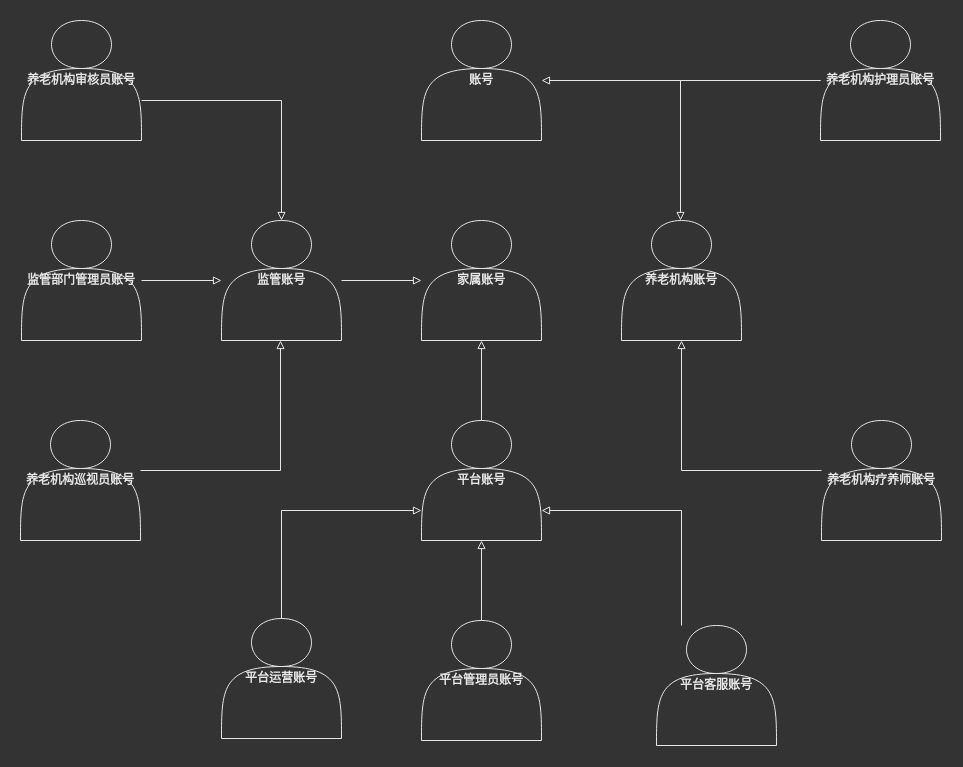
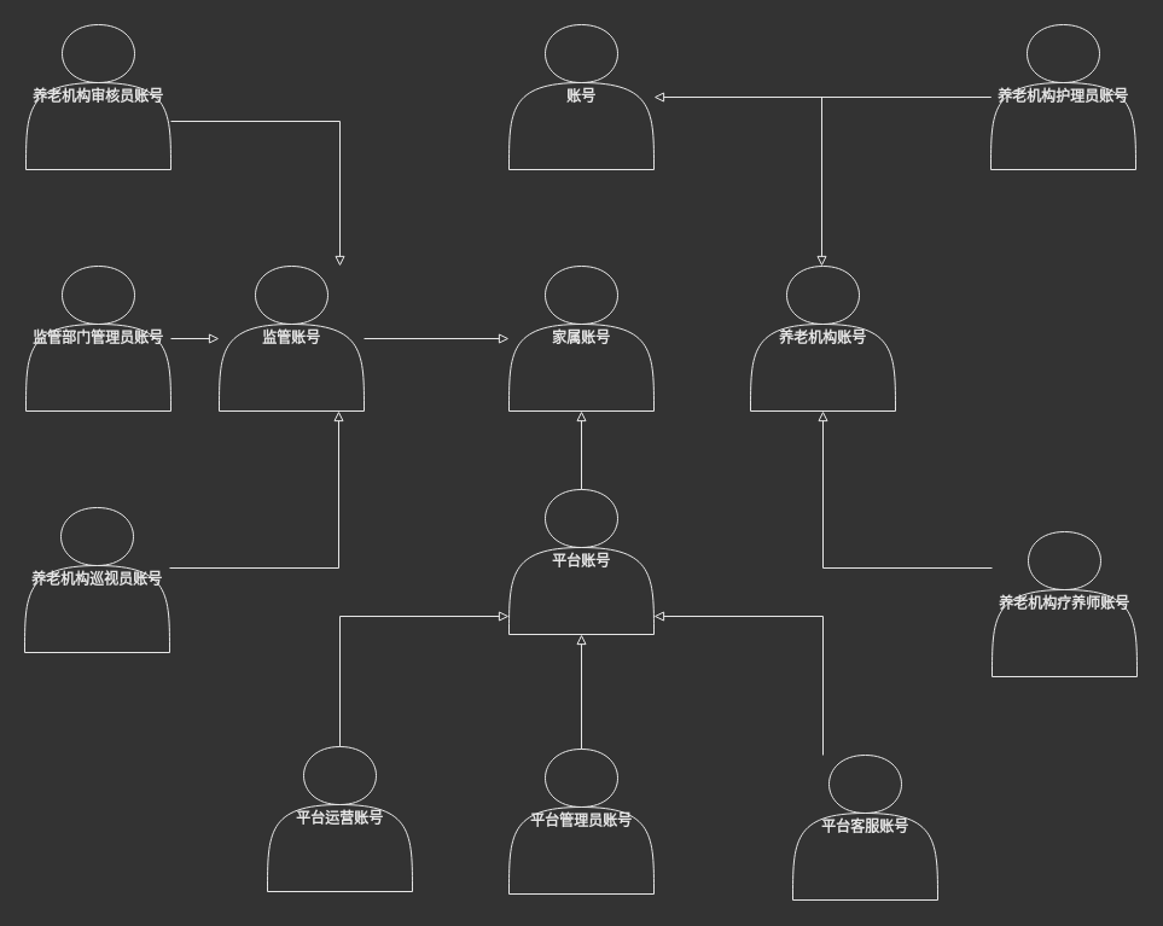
  <mxCell id="0" />
  <mxCell id="1" parent="0" />
  <mxCell id="2" value="" style="edgeStyle=orthogonalEdgeStyle;rounded=0;orthogonalLoop=1;jettySize=auto;html=1;fontColor=#E6E6E6;strokeColor=#E6E6E6;endArrow=none;endFill=0;startArrow=block;startFill=0;" parent="1" source="3" target="21" edge="1"><mxGeometry relative="1" as="geometry" /></mxCell>
  <mxCell id="3" value="&lt;font color=&quot;#e6e6e6&quot;&gt;&lt;b&gt;账号&lt;/b&gt;&lt;/font&gt;" style="shape=actor;whiteSpace=wrap;html=1;fillColor=none;strokeColor=#E6E6E6;" parent="1" vertex="1"><mxGeometry x="421" y="20" width="120" height="120" as="geometry" /></mxCell>
  <mxCell id="4" value="" style="edgeStyle=orthogonalEdgeStyle;rounded=0;orthogonalLoop=1;jettySize=auto;html=1;fontColor=#E6E6E6;strokeColor=#E6E6E6;startArrow=block;startFill=0;endArrow=none;endFill=0;" parent="1" source="6" target="10" edge="1"><mxGeometry relative="1" as="geometry" /></mxCell>
  <mxCell id="5" value="" style="edgeStyle=orthogonalEdgeStyle;rounded=0;orthogonalLoop=1;jettySize=auto;html=1;fontColor=#E6E6E6;strokeColor=#E6E6E6;startArrow=block;startFill=0;endArrow=none;endFill=0;" parent="1" source="6" target="17" edge="1"><mxGeometry relative="1" as="geometry" /></mxCell>
  <mxCell id="6" value="&lt;font color=&quot;#e6e6e6&quot;&gt;&lt;b&gt;家属账号&lt;/b&gt;&lt;/font&gt;" style="shape=actor;whiteSpace=wrap;html=1;fillColor=none;strokeColor=#E6E6E6;" parent="1" vertex="1"><mxGeometry x="421" y="220" width="120" height="120" as="geometry" /></mxCell>
  <mxCell id="7" value="" style="edgeStyle=orthogonalEdgeStyle;rounded=0;orthogonalLoop=1;jettySize=auto;html=1;fontColor=#E6E6E6;strokeColor=#E6E6E6;startArrow=block;startFill=0;endArrow=none;endFill=0;" parent="1" source="10" target="23" edge="1"><mxGeometry relative="1" as="geometry" /></mxCell>
  <mxCell id="8" value="" style="edgeStyle=orthogonalEdgeStyle;rounded=0;orthogonalLoop=1;jettySize=auto;html=1;fontColor=#E6E6E6;strokeColor=#E6E6E6;startArrow=block;startFill=0;endArrow=none;endFill=0;" parent="1" source="10" target="24" edge="1"><mxGeometry relative="1" as="geometry"><Array as="points"><mxPoint x="281" y="510" /></Array></mxGeometry></mxCell>
  <mxCell id="9" value="" style="edgeStyle=orthogonalEdgeStyle;rounded=0;orthogonalLoop=1;jettySize=auto;html=1;fontColor=#E6E6E6;strokeColor=#E6E6E6;startArrow=block;startFill=0;endArrow=none;endFill=0;" parent="1" source="10" target="25" edge="1"><mxGeometry relative="1" as="geometry"><Array as="points"><mxPoint x="681" y="510" /></Array></mxGeometry></mxCell>
- <mxCell id="10" value="&lt;font color=&quot;#e6e6e6&quot;&gt;&lt;b&gt;平台账号&lt;/b&gt;&lt;/font&gt;" style="shape=actor;whiteSpace=wrap;html=1;fillColor=none;strokeColor=#E6E6E6;" parent="1" vertex="1"><mxGeometry x="421" y="420" width="120" height="120" as="geometry" /></mxCell>
+ <mxCell id="10" value="&lt;font color=&quot;#e6e6e6&quot;&gt;&lt;b&gt;平台账号&lt;/b&gt;&lt;/font&gt;" style="shape=actor;whiteSpace=wrap;html=1;fillColor=none;strokeColor=#E6E6E6;" parent="1" vertex="1"><mxGeometry x="421" y="405" width="120" height="120" as="geometry" /></mxCell>
  <mxCell id="11" value="" style="edgeStyle=orthogonalEdgeStyle;rounded=0;orthogonalLoop=1;jettySize=auto;html=1;fontColor=#E6E6E6;strokeColor=#E6E6E6;startArrow=block;startFill=0;endArrow=none;endFill=0;" parent="1" source="13" target="21" edge="1"><mxGeometry relative="1" as="geometry"><Array as="points"><mxPoint x="680" y="80" /></Array></mxGeometry></mxCell>
  <mxCell id="12" value="" style="edgeStyle=orthogonalEdgeStyle;rounded=0;orthogonalLoop=1;jettySize=auto;html=1;fontColor=#E6E6E6;strokeColor=#E6E6E6;startArrow=block;startFill=0;endArrow=none;endFill=0;" parent="1" source="13" target="22" edge="1"><mxGeometry relative="1" as="geometry"><Array as="points"><mxPoint x="681" y="470" /></Array></mxGeometry></mxCell>
  <mxCell id="13" value="&lt;font color=&quot;#e6e6e6&quot;&gt;&lt;b&gt;养老机构账号&lt;/b&gt;&lt;/font&gt;" style="shape=actor;whiteSpace=wrap;html=1;fillColor=none;strokeColor=#E6E6E6;" parent="1" vertex="1"><mxGeometry x="621" y="220" width="120" height="120" as="geometry" /></mxCell>
  <mxCell id="14" value="" style="edgeStyle=orthogonalEdgeStyle;rounded=0;orthogonalLoop=1;jettySize=auto;html=1;fontColor=#E6E6E6;strokeColor=#E6E6E6;startArrow=block;startFill=0;endArrow=none;endFill=0;" parent="1" source="17" target="18" edge="1"><mxGeometry relative="1" as="geometry" /></mxCell>
  <mxCell id="15" value="" style="edgeStyle=orthogonalEdgeStyle;rounded=0;orthogonalLoop=1;jettySize=auto;html=1;fontColor=#E6E6E6;strokeColor=#E6E6E6;startArrow=block;startFill=0;endArrow=none;endFill=0;" parent="1" source="17" target="19" edge="1"><mxGeometry relative="1" as="geometry"><Array as="points"><mxPoint x="281" y="100" /></Array></mxGeometry></mxCell>
  <mxCell id="16" value="" style="edgeStyle=orthogonalEdgeStyle;rounded=0;orthogonalLoop=1;jettySize=auto;html=1;fontColor=#E6E6E6;strokeColor=#E6E6E6;startArrow=block;startFill=0;endArrow=none;endFill=0;" parent="1" source="17" target="20" edge="1"><mxGeometry relative="1" as="geometry"><Array as="points"><mxPoint x="280" y="470" /></Array></mxGeometry></mxCell>
- <mxCell id="17" value="&lt;font color=&quot;#e6e6e6&quot;&gt;&lt;b&gt;监管账号&lt;/b&gt;&lt;/font&gt;" style="shape=actor;whiteSpace=wrap;html=1;fillColor=none;strokeColor=#E6E6E6;" parent="1" vertex="1"><mxGeometry x="221" y="220" width="120" height="120" as="geometry" /></mxCell>
+ <mxCell id="17" value="&lt;font color=&quot;#e6e6e6&quot;&gt;&lt;b&gt;监管账号&lt;/b&gt;&lt;/font&gt;" style="shape=actor;whiteSpace=wrap;html=1;fillColor=none;strokeColor=#E6E6E6;" parent="1" vertex="1"><mxGeometry x="181" y="220" width="120" height="120" as="geometry" /></mxCell>
  <mxCell id="18" value="&lt;font color=&quot;#e6e6e6&quot;&gt;&lt;b&gt;监管部门管理员账号&lt;/b&gt;&lt;/font&gt;" style="shape=actor;whiteSpace=wrap;html=1;fillColor=none;strokeColor=#E6E6E6;" parent="1" vertex="1"><mxGeometry x="21" y="220" width="120" height="120" as="geometry" /></mxCell>
  <mxCell id="19" value="&lt;font color=&quot;#e6e6e6&quot;&gt;&lt;b&gt;养老机构审核员账号&lt;/b&gt;&lt;/font&gt;" style="shape=actor;whiteSpace=wrap;html=1;fillColor=none;strokeColor=#E6E6E6;" parent="1" vertex="1"><mxGeometry x="21" y="20" width="120" height="120" as="geometry" /></mxCell>
  <mxCell id="20" value="&lt;font color=&quot;#e6e6e6&quot;&gt;&lt;b&gt;养老机构巡视员账号&lt;/b&gt;&lt;/font&gt;" style="shape=actor;whiteSpace=wrap;html=1;fillColor=none;strokeColor=#E6E6E6;" parent="1" vertex="1"><mxGeometry x="20" y="420" width="120" height="120" as="geometry" /></mxCell>
  <mxCell id="21" value="&lt;font color=&quot;#e6e6e6&quot;&gt;&lt;b&gt;养老机构护理员账号&lt;/b&gt;&lt;/font&gt;" style="shape=actor;whiteSpace=wrap;html=1;fillColor=none;strokeColor=#E6E6E6;" parent="1" vertex="1"><mxGeometry x="820" y="20" width="120" height="120" as="geometry" /></mxCell>
- <mxCell id="22" value="&lt;font color=&quot;#e6e6e6&quot;&gt;&lt;b&gt;养老机构疗养师账号&lt;/b&gt;&lt;/font&gt;" style="shape=actor;whiteSpace=wrap;html=1;fillColor=none;strokeColor=#E6E6E6;" parent="1" vertex="1"><mxGeometry x="821" y="420" width="120" height="120" as="geometry" /></mxCell>
+ <mxCell id="22" value="&lt;font color=&quot;#e6e6e6&quot;&gt;&lt;b&gt;养老机构疗养师账号&lt;/b&gt;&lt;/font&gt;" style="shape=actor;whiteSpace=wrap;html=1;fillColor=none;strokeColor=#E6E6E6;" parent="1" vertex="1"><mxGeometry x="821" y="440" width="120" height="120" as="geometry" /></mxCell>
  <mxCell id="23" value="&lt;font color=&quot;#e6e6e6&quot;&gt;&lt;b&gt;平台管理员账号&lt;/b&gt;&lt;/font&gt;" style="shape=actor;whiteSpace=wrap;html=1;fillColor=none;strokeColor=#E6E6E6;" parent="1" vertex="1"><mxGeometry x="421" y="620" width="120" height="120" as="geometry" /></mxCell>
  <mxCell id="24" value="&lt;font color=&quot;#e6e6e6&quot;&gt;&lt;b&gt;平台运营账号&lt;/b&gt;&lt;/font&gt;" style="shape=actor;whiteSpace=wrap;html=1;fillColor=none;strokeColor=#E6E6E6;" parent="1" vertex="1"><mxGeometry x="221" y="618" width="120" height="120" as="geometry" /></mxCell>
  <mxCell id="25" value="&lt;font color=&quot;#e6e6e6&quot;&gt;&lt;b&gt;平台客服账号&lt;/b&gt;&lt;/font&gt;" style="shape=actor;whiteSpace=wrap;html=1;fillColor=none;strokeColor=#E6E6E6;" parent="1" vertex="1"><mxGeometry x="656" y="625" width="120" height="120" as="geometry" /></mxCell>
